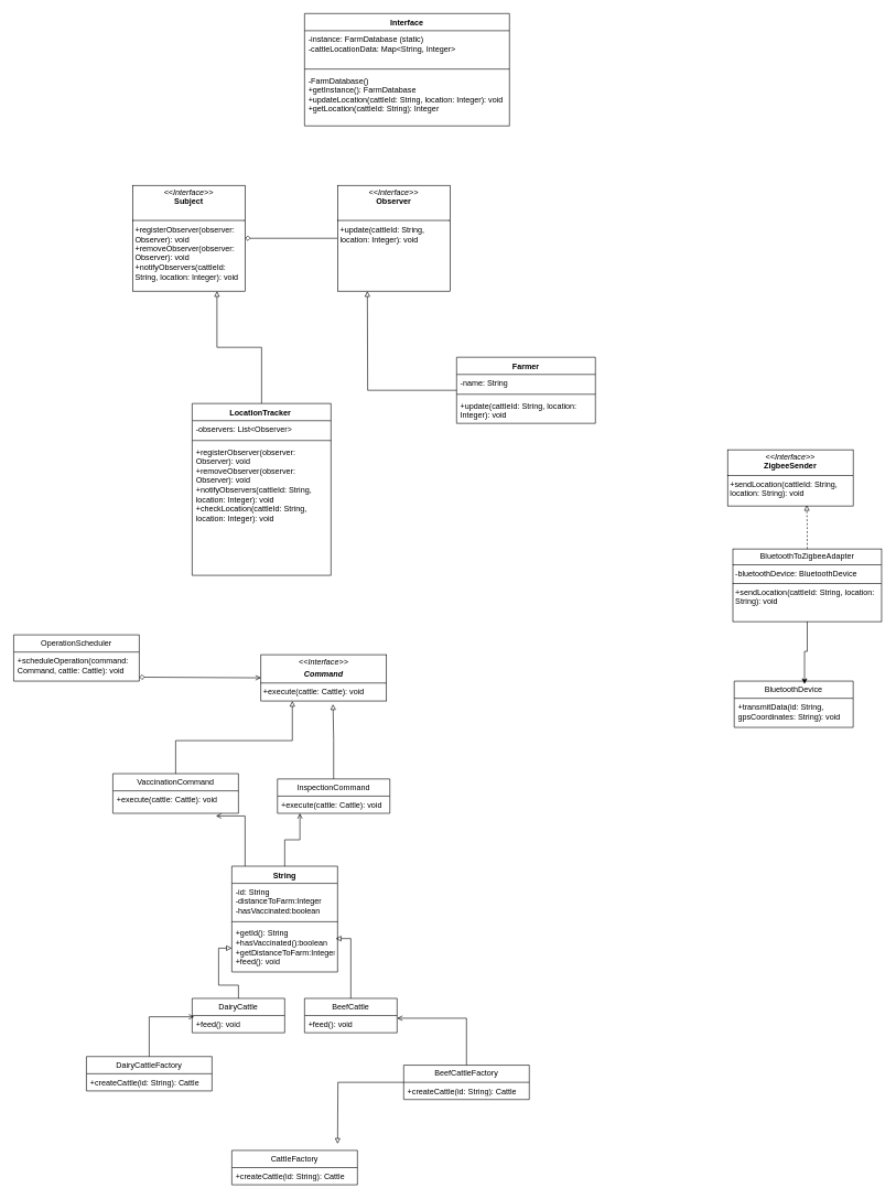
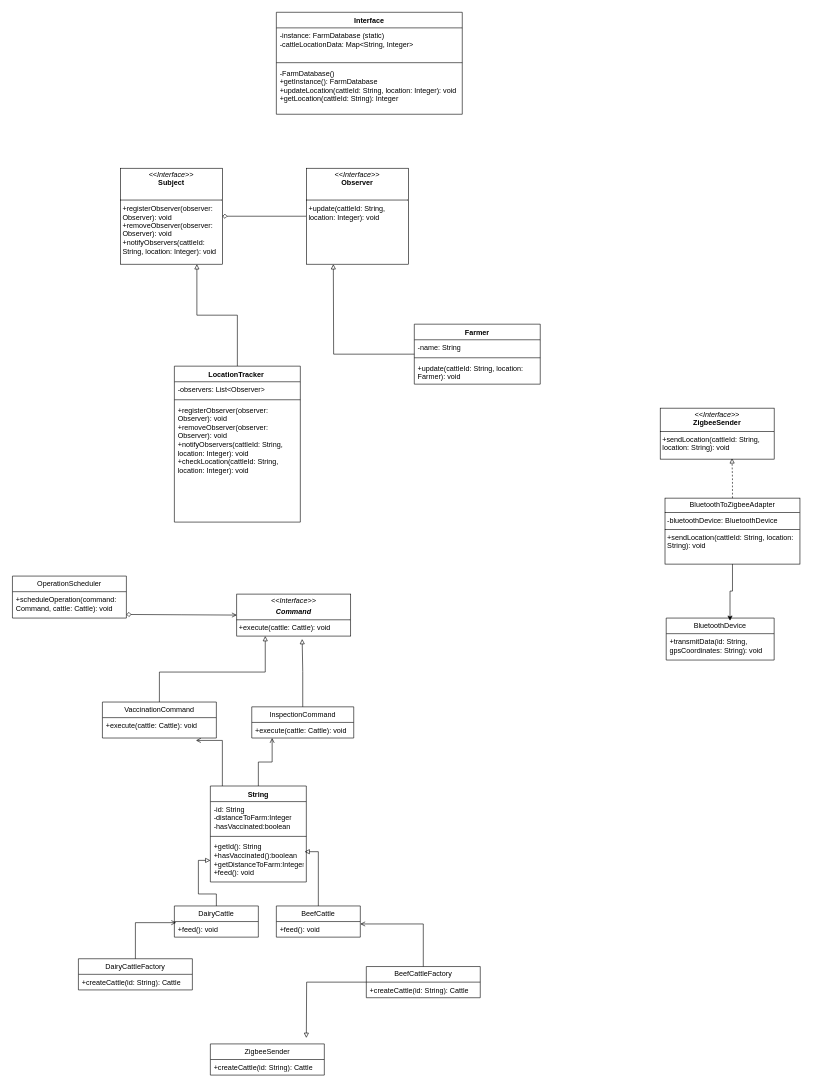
  <mxCell id="0" />
  <mxCell id="1" parent="0" />
  <mxCell id="2" value="Interface" style="swimlane;fontStyle=1;align=center;verticalAlign=top;childLayout=stackLayout;horizontal=1;startSize=26;horizontalStack=0;resizeParent=1;resizeParentMax=0;resizeLast=0;collapsible=1;marginBottom=0;whiteSpace=wrap;html=1;" vertex="1" parent="1"><mxGeometry x="460" y="20" width="310" height="170" as="geometry" /></mxCell>
  <mxCell id="3" value="-instance: FarmDatabase (static)&lt;div&gt;-cattleLocationData: Map&amp;lt;String, Integer&amp;gt;&lt;/div&gt;&lt;div&gt;&lt;br&gt;&lt;/div&gt;" style="text;strokeColor=none;fillColor=none;align=left;verticalAlign=top;spacingLeft=4;spacingRight=4;overflow=hidden;rotatable=0;points=[[0,0.5],[1,0.5]];portConstraint=eastwest;whiteSpace=wrap;html=1;" vertex="1" parent="2"><mxGeometry y="26" width="310" height="54" as="geometry" /></mxCell>
  <mxCell id="4" value="" style="line;strokeWidth=1;fillColor=none;align=left;verticalAlign=middle;spacingTop=-1;spacingLeft=3;spacingRight=3;rotatable=0;labelPosition=right;points=[];portConstraint=eastwest;strokeColor=inherit;" vertex="1" parent="2"><mxGeometry y="80" width="310" height="8" as="geometry" /></mxCell>
  <mxCell id="5" value="-FarmDatabase()&lt;div&gt;+getInstance(): FarmDatabase&lt;/div&gt;&lt;div&gt;+updateLocation(cattleId: String, location: Integer): void&lt;/div&gt;&lt;div&gt;+getLocation(cattleId: String): Integer&lt;/div&gt;" style="text;strokeColor=none;fillColor=none;align=left;verticalAlign=top;spacingLeft=4;spacingRight=4;overflow=hidden;rotatable=0;points=[[0,0.5],[1,0.5]];portConstraint=eastwest;whiteSpace=wrap;html=1;" vertex="1" parent="2"><mxGeometry y="88" width="310" height="82" as="geometry" /></mxCell>
  <mxCell id="6" style="edgeStyle=orthogonalEdgeStyle;rounded=0;orthogonalLoop=1;jettySize=auto;html=1;endArrow=block;endFill=0;" edge="1" parent="1" source="7"><mxGeometry relative="1" as="geometry"><mxPoint x="555" y="440" as="targetPoint" /></mxGeometry></mxCell>
  <mxCell id="7" value="Farmer&lt;div&gt;&lt;br&gt;&lt;/div&gt;" style="swimlane;fontStyle=1;align=center;verticalAlign=top;childLayout=stackLayout;horizontal=1;startSize=26;horizontalStack=0;resizeParent=1;resizeParentMax=0;resizeLast=0;collapsible=1;marginBottom=0;whiteSpace=wrap;html=1;" vertex="1" parent="1"><mxGeometry x="690" y="540" width="210" height="100" as="geometry" /></mxCell>
  <mxCell id="8" value="-name: String" style="text;strokeColor=none;fillColor=none;align=left;verticalAlign=top;spacingLeft=4;spacingRight=4;overflow=hidden;rotatable=0;points=[[0,0.5],[1,0.5]];portConstraint=eastwest;whiteSpace=wrap;html=1;" vertex="1" parent="7"><mxGeometry y="26" width="210" height="26" as="geometry" /></mxCell>
  <mxCell id="9" value="" style="line;strokeWidth=1;fillColor=none;align=left;verticalAlign=middle;spacingTop=-1;spacingLeft=3;spacingRight=3;rotatable=0;labelPosition=right;points=[];portConstraint=eastwest;strokeColor=inherit;" vertex="1" parent="7"><mxGeometry y="52" width="210" height="8" as="geometry" /></mxCell>
- <mxCell id="10" value="+update(cattleId: String, location: Integer): void" style="text;strokeColor=none;fillColor=none;align=left;verticalAlign=top;spacingLeft=4;spacingRight=4;overflow=hidden;rotatable=0;points=[[0,0.5],[1,0.5]];portConstraint=eastwest;whiteSpace=wrap;html=1;" vertex="1" parent="7"><mxGeometry y="60" width="210" height="40" as="geometry" /></mxCell>
+ <mxCell id="10" value="+update(cattleId: String, location: Farmer): void" style="text;strokeColor=none;fillColor=none;align=left;verticalAlign=top;spacingLeft=4;spacingRight=4;overflow=hidden;rotatable=0;points=[[0,0.5],[1,0.5]];portConstraint=eastwest;whiteSpace=wrap;html=1;" vertex="1" parent="7"><mxGeometry y="60" width="210" height="40" as="geometry" /></mxCell>
  <mxCell id="11" style="edgeStyle=orthogonalEdgeStyle;rounded=0;orthogonalLoop=1;jettySize=auto;html=1;entryX=0.75;entryY=1;entryDx=0;entryDy=0;endArrow=block;endFill=0;" edge="1" parent="1" source="12" target="16"><mxGeometry relative="1" as="geometry"><mxPoint x="362.5" y="440" as="targetPoint" /></mxGeometry></mxCell>
  <mxCell id="12" value="&lt;div&gt;LocationTracker&amp;nbsp;&lt;/div&gt;" style="swimlane;fontStyle=1;align=center;verticalAlign=top;childLayout=stackLayout;horizontal=1;startSize=26;horizontalStack=0;resizeParent=1;resizeParentMax=0;resizeLast=0;collapsible=1;marginBottom=0;whiteSpace=wrap;html=1;" vertex="1" parent="1"><mxGeometry x="290" y="610" width="210" height="260" as="geometry"><mxRectangle x="50" y="470" width="130" height="30" as="alternateBounds" /></mxGeometry></mxCell>
  <mxCell id="13" value="-observers: List&amp;lt;Observer&amp;gt;" style="text;strokeColor=none;fillColor=none;align=left;verticalAlign=top;spacingLeft=4;spacingRight=4;overflow=hidden;rotatable=0;points=[[0,0.5],[1,0.5]];portConstraint=eastwest;whiteSpace=wrap;html=1;" vertex="1" parent="12"><mxGeometry y="26" width="210" height="26" as="geometry" /></mxCell>
  <mxCell id="14" value="" style="line;strokeWidth=1;fillColor=none;align=left;verticalAlign=middle;spacingTop=-1;spacingLeft=3;spacingRight=3;rotatable=0;labelPosition=right;points=[];portConstraint=eastwest;strokeColor=inherit;" vertex="1" parent="12"><mxGeometry y="52" width="210" height="8" as="geometry" /></mxCell>
  <mxCell id="15" value="+registerObserver(observer: Observer): void&lt;div&gt;+removeObserver(observer: Observer): void&lt;/div&gt;&lt;div&gt;+notifyObservers(cattleId: String, location: Integer): void&lt;/div&gt;&lt;div&gt;+checkLocation(cattleId: String, location: Integer): void&lt;br&gt;&lt;div&gt;&lt;br&gt;&lt;/div&gt;&lt;/div&gt;" style="text;strokeColor=none;fillColor=none;align=left;verticalAlign=top;spacingLeft=4;spacingRight=4;overflow=hidden;rotatable=0;points=[[0,0.5],[1,0.5]];portConstraint=eastwest;whiteSpace=wrap;html=1;" vertex="1" parent="12"><mxGeometry y="60" width="210" height="200" as="geometry" /></mxCell>
  <mxCell id="16" value="&lt;p style=&quot;margin:0px;margin-top:4px;text-align:center;&quot;&gt;&lt;i&gt;&amp;lt;&amp;lt;Interface&amp;gt;&amp;gt;&lt;/i&gt;&lt;br&gt;&lt;b&gt;Subject&lt;/b&gt;&lt;/p&gt;&lt;p style=&quot;margin:0px;margin-left:4px;&quot;&gt;&lt;br&gt;&lt;/p&gt;&lt;hr size=&quot;1&quot; style=&quot;border-style:solid;&quot;&gt;&lt;p style=&quot;margin:0px;margin-left:4px;&quot;&gt;+registerObserver(observer: Observer): void&lt;br&gt;+removeObserver(observer: Observer): void&lt;/p&gt;&lt;p style=&quot;margin:0px;margin-left:4px;&quot;&gt;+notifyObservers(cattleId: String, location: Integer): void&lt;/p&gt;" style="verticalAlign=top;align=left;overflow=fill;html=1;whiteSpace=wrap;" vertex="1" parent="1"><mxGeometry x="200" y="280" width="170" height="160" as="geometry" /></mxCell>
  <mxCell id="17" style="edgeStyle=orthogonalEdgeStyle;rounded=0;orthogonalLoop=1;jettySize=auto;html=1;entryX=1;entryY=0.5;entryDx=0;entryDy=0;endArrow=diamond;endFill=0;fontSize=11;" edge="1" parent="1" source="18" target="16"><mxGeometry relative="1" as="geometry" /></mxCell>
  <mxCell id="18" value="&lt;p style=&quot;margin:0px;margin-top:4px;text-align:center;&quot;&gt;&lt;i&gt;&amp;lt;&amp;lt;Interface&amp;gt;&amp;gt;&lt;/i&gt;&lt;br&gt;&lt;b&gt;Observer&lt;/b&gt;&lt;/p&gt;&lt;p style=&quot;margin:0px;margin-left:4px;&quot;&gt;&lt;br&gt;&lt;/p&gt;&lt;hr size=&quot;1&quot; style=&quot;border-style:solid;&quot;&gt;&lt;p style=&quot;margin:0px;margin-left:4px;&quot;&gt;+update(cattleId: String, location: Integer): void&lt;/p&gt;" style="verticalAlign=top;align=left;overflow=fill;html=1;whiteSpace=wrap;" vertex="1" parent="1"><mxGeometry x="510" y="280" width="170" height="160" as="geometry" /></mxCell>
  <mxCell id="19" value="&lt;p style=&quot;margin:0px;margin-top:4px;text-align:center;&quot;&gt;&lt;i&gt;&amp;lt;&amp;lt;Interface&amp;gt;&amp;gt;&lt;/i&gt;&lt;/p&gt;&lt;p style=&quot;margin:0px;margin-top:4px;text-align:center;&quot;&gt;&lt;i&gt;&lt;b&gt;Command&lt;/b&gt;&lt;/i&gt;&lt;/p&gt;&lt;hr size=&quot;1&quot; style=&quot;border-style:solid;&quot;&gt;&lt;p style=&quot;margin:0px;margin-left:4px;&quot;&gt;+execute(cattle: Cattle): void&lt;/p&gt;" style="verticalAlign=top;align=left;overflow=fill;html=1;whiteSpace=wrap;" vertex="1" parent="1"><mxGeometry x="394" y="990" width="190" height="70" as="geometry" /></mxCell>
  <mxCell id="20" style="edgeStyle=orthogonalEdgeStyle;rounded=0;orthogonalLoop=1;jettySize=auto;html=1;entryX=0.25;entryY=1;entryDx=0;entryDy=0;endArrow=block;endFill=0;" edge="1" parent="1" source="21" target="19"><mxGeometry relative="1" as="geometry"><Array as="points"><mxPoint x="265" y="1120" /><mxPoint x="442" y="1120" /></Array></mxGeometry></mxCell>
  <mxCell id="21" value="VaccinationCommand " style="swimlane;fontStyle=0;childLayout=stackLayout;horizontal=1;startSize=26;fillColor=none;horizontalStack=0;resizeParent=1;resizeParentMax=0;resizeLast=0;collapsible=1;marginBottom=0;whiteSpace=wrap;html=1;" vertex="1" parent="1"><mxGeometry x="170" y="1170" width="190" height="60" as="geometry" /></mxCell>
  <mxCell id="22" value="+execute(cattle: Cattle): void" style="text;strokeColor=none;fillColor=none;align=left;verticalAlign=top;spacingLeft=4;spacingRight=4;overflow=hidden;rotatable=0;points=[[0,0.5],[1,0.5]];portConstraint=eastwest;whiteSpace=wrap;html=1;" vertex="1" parent="21"><mxGeometry y="26" width="190" height="34" as="geometry" /></mxCell>
  <mxCell id="23" value="InspectionCommand " style="swimlane;fontStyle=0;childLayout=stackLayout;horizontal=1;startSize=26;fillColor=none;horizontalStack=0;resizeParent=1;resizeParentMax=0;resizeLast=0;collapsible=1;marginBottom=0;whiteSpace=wrap;html=1;" vertex="1" parent="1"><mxGeometry x="419" y="1178" width="170" height="52" as="geometry" /></mxCell>
  <mxCell id="24" value="+execute(cattle: Cattle): void" style="text;strokeColor=none;fillColor=none;align=left;verticalAlign=top;spacingLeft=4;spacingRight=4;overflow=hidden;rotatable=0;points=[[0,0.5],[1,0.5]];portConstraint=eastwest;whiteSpace=wrap;html=1;" vertex="1" parent="23"><mxGeometry y="26" width="170" height="26" as="geometry" /></mxCell>
  <mxCell id="25" value="OperationScheduler " style="swimlane;fontStyle=0;childLayout=stackLayout;horizontal=1;startSize=26;fillColor=none;horizontalStack=0;resizeParent=1;resizeParentMax=0;resizeLast=0;collapsible=1;marginBottom=0;whiteSpace=wrap;html=1;" vertex="1" parent="1"><mxGeometry x="20" y="960" width="190" height="70" as="geometry" /></mxCell>
  <mxCell id="26" value="+scheduleOperation(command: Command, cattle: Cattle): void" style="text;strokeColor=none;fillColor=none;align=left;verticalAlign=top;spacingLeft=4;spacingRight=4;overflow=hidden;rotatable=0;points=[[0,0.5],[1,0.5]];portConstraint=eastwest;whiteSpace=wrap;html=1;" vertex="1" parent="25"><mxGeometry y="26" width="190" height="44" as="geometry" /></mxCell>
  <mxCell id="27" style="edgeStyle=orthogonalEdgeStyle;rounded=0;orthogonalLoop=1;jettySize=auto;html=1;entryX=0.574;entryY=1.071;entryDx=0;entryDy=0;entryPerimeter=0;endArrow=block;endFill=0;" edge="1" parent="1" source="23" target="19"><mxGeometry relative="1" as="geometry" /></mxCell>
  <mxCell id="28" style="edgeStyle=orthogonalEdgeStyle;rounded=0;orthogonalLoop=1;jettySize=auto;html=1;entryX=0;entryY=0.5;entryDx=0;entryDy=0;startArrow=diamond;startFill=0;endArrow=open;endFill=0;" edge="1" parent="1" target="19"><mxGeometry relative="1" as="geometry"><mxPoint x="210" y="1024" as="sourcePoint" /></mxGeometry></mxCell>
  <mxCell id="29" value="&lt;p style=&quot;margin:0px;margin-top:4px;text-align:center;&quot;&gt;&lt;i&gt;&amp;lt;&amp;lt;Interface&amp;gt;&amp;gt;&lt;/i&gt;&lt;br&gt;&lt;b&gt;ZigbeeSender&lt;/b&gt;&lt;/p&gt;&lt;hr size=&quot;1&quot; style=&quot;border-style:solid;&quot;&gt;&lt;p style=&quot;margin:0px;margin-left:4px;&quot;&gt;&lt;/p&gt;&lt;p style=&quot;margin:0px;margin-left:4px;&quot;&gt;+sendLocation(cattleId: String, location: String): void&lt;/p&gt;" style="verticalAlign=top;align=left;overflow=fill;html=1;whiteSpace=wrap;" vertex="1" parent="1"><mxGeometry x="1100" y="680" width="190" height="85" as="geometry" /></mxCell>
  <mxCell id="30" value="&lt;p style=&quot;margin:0px;margin-top:4px;text-align:center;&quot;&gt;BluetoothToZigbeeAdapter&lt;/p&gt;&lt;hr size=&quot;1&quot; style=&quot;border-style:solid;&quot;&gt;&lt;p style=&quot;margin:0px;margin-left:4px;&quot;&gt;-bluetoothDevice: BluetoothDevice&lt;/p&gt;&lt;hr size=&quot;1&quot; style=&quot;border-style:solid;&quot;&gt;&lt;p style=&quot;margin:0px;margin-left:4px;&quot;&gt;+sendLocation(cattleId: String, location: String): void&lt;/p&gt;" style="verticalAlign=top;align=left;overflow=fill;html=1;whiteSpace=wrap;" vertex="1" parent="1"><mxGeometry x="1108" y="830" width="225" height="110" as="geometry" /></mxCell>
  <mxCell id="31" value="BluetoothDevice" style="swimlane;fontStyle=0;childLayout=stackLayout;horizontal=1;startSize=26;fillColor=none;horizontalStack=0;resizeParent=1;resizeParentMax=0;resizeLast=0;collapsible=1;marginBottom=0;whiteSpace=wrap;html=1;" vertex="1" parent="1"><mxGeometry x="1110" y="1030" width="180" height="70" as="geometry" /></mxCell>
  <mxCell id="32" value="+transmitData(id: String, gpsCoordinates: String): void" style="text;strokeColor=none;fillColor=none;align=left;verticalAlign=top;spacingLeft=4;spacingRight=4;overflow=hidden;rotatable=0;points=[[0,0.5],[1,0.5]];portConstraint=eastwest;whiteSpace=wrap;html=1;" vertex="1" parent="31"><mxGeometry y="26" width="180" height="44" as="geometry" /></mxCell>
  <mxCell id="33" style="edgeStyle=orthogonalEdgeStyle;rounded=0;orthogonalLoop=1;jettySize=auto;html=1;entryX=0.63;entryY=0.984;entryDx=0;entryDy=0;entryPerimeter=0;dashed=1;endArrow=block;endFill=0;" edge="1" parent="1" source="30" target="29"><mxGeometry relative="1" as="geometry" /></mxCell>
  <mxCell id="34" style="edgeStyle=orthogonalEdgeStyle;rounded=0;orthogonalLoop=1;jettySize=auto;html=1;entryX=0.591;entryY=0.064;entryDx=0;entryDy=0;entryPerimeter=0;" edge="1" parent="1" source="30" target="31"><mxGeometry relative="1" as="geometry" /></mxCell>
  <mxCell id="35" value="String" style="swimlane;fontStyle=1;align=center;verticalAlign=top;childLayout=stackLayout;horizontal=1;startSize=26;horizontalStack=0;resizeParent=1;resizeParentMax=0;resizeLast=0;collapsible=1;marginBottom=0;whiteSpace=wrap;html=1;" vertex="1" parent="1"><mxGeometry x="350" y="1310" width="160" height="160" as="geometry" /></mxCell>
  <mxCell id="36" value="-id: String&lt;div&gt;-distanceToFarm:Integer&lt;/div&gt;&lt;div&gt;-hasVaccinated:boolean&lt;/div&gt;" style="text;strokeColor=none;fillColor=none;align=left;verticalAlign=top;spacingLeft=4;spacingRight=4;overflow=hidden;rotatable=0;points=[[0,0.5],[1,0.5]];portConstraint=eastwest;whiteSpace=wrap;html=1;" vertex="1" parent="35"><mxGeometry y="26" width="160" height="54" as="geometry" /></mxCell>
  <mxCell id="37" value="" style="line;strokeWidth=1;fillColor=none;align=left;verticalAlign=middle;spacingTop=-1;spacingLeft=3;spacingRight=3;rotatable=0;labelPosition=right;points=[];portConstraint=eastwest;strokeColor=inherit;" vertex="1" parent="35"><mxGeometry y="80" width="160" height="8" as="geometry" /></mxCell>
  <mxCell id="38" value="+getId(): String&lt;div&gt;+hasVaccinated():boolean&lt;/div&gt;&lt;div&gt;+getDistanceToFarm:Integer&lt;br&gt;&lt;div&gt;+feed(): void&lt;/div&gt;&lt;/div&gt;" style="text;strokeColor=none;fillColor=none;align=left;verticalAlign=top;spacingLeft=4;spacingRight=4;overflow=hidden;rotatable=0;points=[[0,0.5],[1,0.5]];portConstraint=eastwest;whiteSpace=wrap;html=1;" vertex="1" parent="35"><mxGeometry y="88" width="160" height="72" as="geometry" /></mxCell>
  <mxCell id="39" style="edgeStyle=orthogonalEdgeStyle;rounded=0;orthogonalLoop=1;jettySize=auto;html=1;entryX=0;entryY=0.5;entryDx=0;entryDy=0;endArrow=block;endFill=0;" edge="1" parent="1" source="40" target="38"><mxGeometry relative="1" as="geometry" /></mxCell>
  <mxCell id="40" value="DairyCattle" style="swimlane;fontStyle=0;childLayout=stackLayout;horizontal=1;startSize=26;fillColor=none;horizontalStack=0;resizeParent=1;resizeParentMax=0;resizeLast=0;collapsible=1;marginBottom=0;whiteSpace=wrap;html=1;" vertex="1" parent="1"><mxGeometry x="290" y="1510" width="140" height="52" as="geometry" /></mxCell>
  <mxCell id="41" value="+feed(): void" style="text;strokeColor=none;fillColor=none;align=left;verticalAlign=top;spacingLeft=4;spacingRight=4;overflow=hidden;rotatable=0;points=[[0,0.5],[1,0.5]];portConstraint=eastwest;whiteSpace=wrap;html=1;" vertex="1" parent="40"><mxGeometry y="26" width="140" height="26" as="geometry" /></mxCell>
  <mxCell id="42" value="BeefCattle" style="swimlane;fontStyle=0;childLayout=stackLayout;horizontal=1;startSize=26;fillColor=none;horizontalStack=0;resizeParent=1;resizeParentMax=0;resizeLast=0;collapsible=1;marginBottom=0;whiteSpace=wrap;html=1;" vertex="1" parent="1"><mxGeometry x="460" y="1510" width="140" height="52" as="geometry" /></mxCell>
  <mxCell id="43" value="+feed(): void" style="text;strokeColor=none;fillColor=none;align=left;verticalAlign=top;spacingLeft=4;spacingRight=4;overflow=hidden;rotatable=0;points=[[0,0.5],[1,0.5]];portConstraint=eastwest;whiteSpace=wrap;html=1;" vertex="1" parent="42"><mxGeometry y="26" width="140" height="26" as="geometry" /></mxCell>
  <mxCell id="44" style="edgeStyle=orthogonalEdgeStyle;rounded=0;orthogonalLoop=1;jettySize=auto;html=1;entryX=0.982;entryY=0.299;entryDx=0;entryDy=0;entryPerimeter=0;endArrow=block;endFill=0;" edge="1" parent="1" source="42" target="38"><mxGeometry relative="1" as="geometry" /></mxCell>
- <mxCell id="45" value="CattleFactory" style="swimlane;fontStyle=0;childLayout=stackLayout;horizontal=1;startSize=26;fillColor=none;horizontalStack=0;resizeParent=1;resizeParentMax=0;resizeLast=0;collapsible=1;marginBottom=0;whiteSpace=wrap;html=1;" vertex="1" parent="1"><mxGeometry x="350" y="1740" width="190" height="52" as="geometry" /></mxCell>
+ <mxCell id="45" value="ZigbeeSender" style="swimlane;fontStyle=0;childLayout=stackLayout;horizontal=1;startSize=26;fillColor=none;horizontalStack=0;resizeParent=1;resizeParentMax=0;resizeLast=0;collapsible=1;marginBottom=0;whiteSpace=wrap;html=1;" vertex="1" parent="1"><mxGeometry x="350" y="1740" width="190" height="52" as="geometry" /></mxCell>
  <mxCell id="46" value="+createCattle(id: String): Cattle" style="text;strokeColor=none;fillColor=none;align=left;verticalAlign=top;spacingLeft=4;spacingRight=4;overflow=hidden;rotatable=0;points=[[0,0.5],[1,0.5]];portConstraint=eastwest;whiteSpace=wrap;html=1;" vertex="1" parent="45"><mxGeometry y="26" width="190" height="26" as="geometry" /></mxCell>
  <mxCell id="47" value="BeefCattleFactory" style="swimlane;fontStyle=0;childLayout=stackLayout;horizontal=1;startSize=26;fillColor=none;horizontalStack=0;resizeParent=1;resizeParentMax=0;resizeLast=0;collapsible=1;marginBottom=0;whiteSpace=wrap;html=1;" vertex="1" parent="1"><mxGeometry x="610" y="1611" width="190" height="52" as="geometry" /></mxCell>
  <mxCell id="48" value="+createCattle(id: String): Cattle" style="text;strokeColor=none;fillColor=none;align=left;verticalAlign=top;spacingLeft=4;spacingRight=4;overflow=hidden;rotatable=0;points=[[0,0.5],[1,0.5]];portConstraint=eastwest;whiteSpace=wrap;html=1;" vertex="1" parent="47"><mxGeometry y="26" width="190" height="26" as="geometry" /></mxCell>
  <mxCell id="49" value="DairyCattleFactory" style="swimlane;fontStyle=0;childLayout=stackLayout;horizontal=1;startSize=26;fillColor=none;horizontalStack=0;resizeParent=1;resizeParentMax=0;resizeLast=0;collapsible=1;marginBottom=0;whiteSpace=wrap;html=1;" vertex="1" parent="1"><mxGeometry x="130" y="1598" width="190" height="52" as="geometry" /></mxCell>
  <mxCell id="50" value="+createCattle(id: String): Cattle" style="text;strokeColor=none;fillColor=none;align=left;verticalAlign=top;spacingLeft=4;spacingRight=4;overflow=hidden;rotatable=0;points=[[0,0.5],[1,0.5]];portConstraint=eastwest;whiteSpace=wrap;html=1;" vertex="1" parent="49"><mxGeometry y="26" width="190" height="26" as="geometry" /></mxCell>
  <mxCell id="51" style="edgeStyle=orthogonalEdgeStyle;rounded=0;orthogonalLoop=1;jettySize=auto;html=1;endArrow=block;endFill=0;" edge="1" parent="1" source="47"><mxGeometry relative="1" as="geometry"><mxPoint x="510" y="1730" as="targetPoint" /></mxGeometry></mxCell>
  <mxCell id="52" style="edgeStyle=orthogonalEdgeStyle;rounded=0;orthogonalLoop=1;jettySize=auto;html=1;entryX=0.021;entryY=0.071;entryDx=0;entryDy=0;entryPerimeter=0;endArrow=open;endFill=0;" edge="1" parent="1" source="49" target="41"><mxGeometry relative="1" as="geometry" /></mxCell>
  <mxCell id="53" style="edgeStyle=orthogonalEdgeStyle;rounded=0;orthogonalLoop=1;jettySize=auto;html=1;entryX=1;entryY=0.154;entryDx=0;entryDy=0;entryPerimeter=0;endArrow=open;endFill=0;" edge="1" parent="1" source="47" target="43"><mxGeometry relative="1" as="geometry" /></mxCell>
  <mxCell id="54" style="edgeStyle=orthogonalEdgeStyle;rounded=0;orthogonalLoop=1;jettySize=auto;html=1;entryX=0.2;entryY=1;entryDx=0;entryDy=0;entryPerimeter=0;endArrow=open;endFill=0;" edge="1" parent="1" source="35" target="24"><mxGeometry relative="1" as="geometry" /></mxCell>
  <mxCell id="55" style="edgeStyle=orthogonalEdgeStyle;rounded=0;orthogonalLoop=1;jettySize=auto;html=1;entryX=0.821;entryY=1.118;entryDx=0;entryDy=0;entryPerimeter=0;endArrow=open;endFill=0;" edge="1" parent="1" source="35" target="22"><mxGeometry relative="1" as="geometry"><Array as="points"><mxPoint x="370" y="1234" /></Array></mxGeometry></mxCell>
